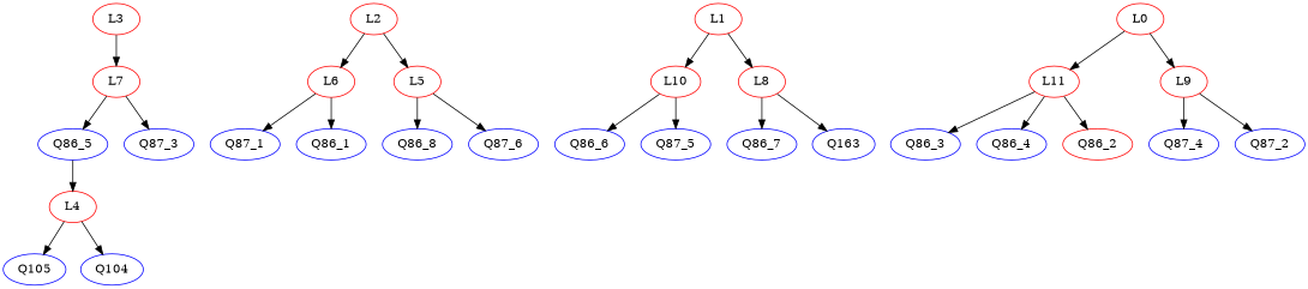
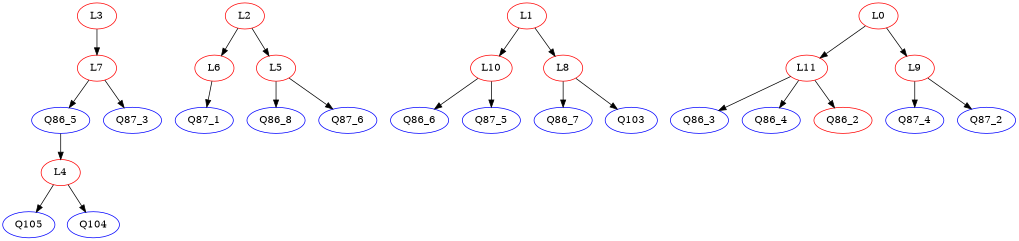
  digraph {
    node [color=blue]
    edge [color=black]
    L7 [color=red]
    Q86_5
    Q87_3
    Q87_1
    L10 [color=red]
    Q86_6
    Q87_5
    Q86_3
    Q86_8
    L11 [color=red]
    Q86_4
    Q86_2 [color=red]
    L3 [color=red]
    L4 [color=red]
    Q105
    L9 [color=red]
    Q87_4
    Q87_2
    Q104
    Q87_6
    L2 [color=red]
    L6 [color=red]
    L5 [color=red]
    L8 [color=red]
    Q86_7
-   Q103 [label=Q163]
-   Q86_1
+   Q103
    L1 [color=red]
    L0 [color=red]
    subgraph sub_1 {
    }
    subgraph sub_2 {
      L7
      Q86_5
      Q87_3
      Q87_1
      L10
      Q86_6
      Q87_5
      Q86_3
      Q86_8
      L11
      Q86_4
      Q86_2
      L3
      L4
      Q105
      L9
      Q87_4
      Q87_2
      Q104
      Q87_6
      L2
      L6
      L5
      L8
      Q86_7
      Q103
-     Q86_1
      L1
      L0
    }
    L7 -> Q86_5
    L7 -> Q87_3
    Q86_5 -> L4
    L10 -> Q86_6
    L10 -> Q87_5
    L11 -> Q86_3
    L11 -> Q86_4
    L11 -> Q86_2
    L3 -> L7
    L4 -> Q105
    L4 -> Q104
    L9 -> Q87_4
    L9 -> Q87_2
    L2 -> L6
    L2 -> L5
    L6 -> Q87_1
-   L6 -> Q86_1
    L5 -> Q86_8
    L5 -> Q87_6
    L8 -> Q86_7
    L8 -> Q103
    L1 -> L10
    L1 -> L8
    L0 -> L11
    L0 -> L9
  }
